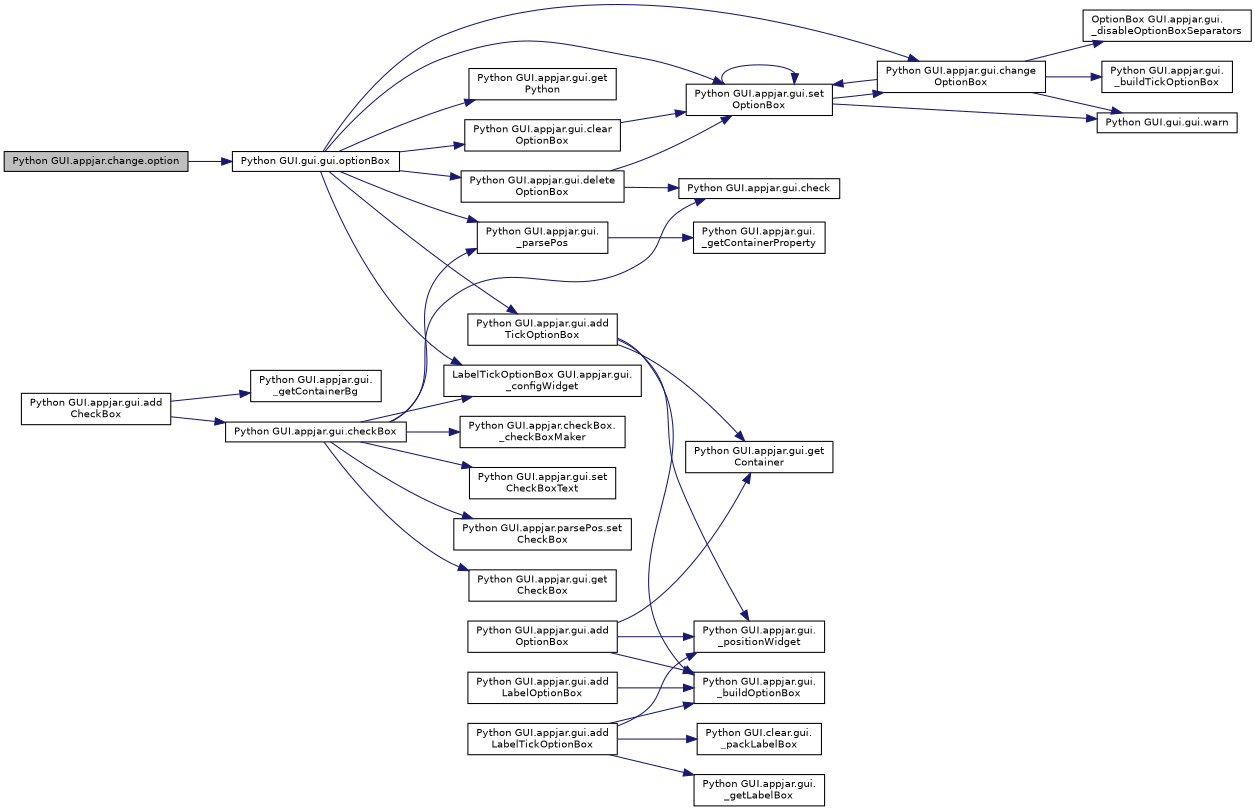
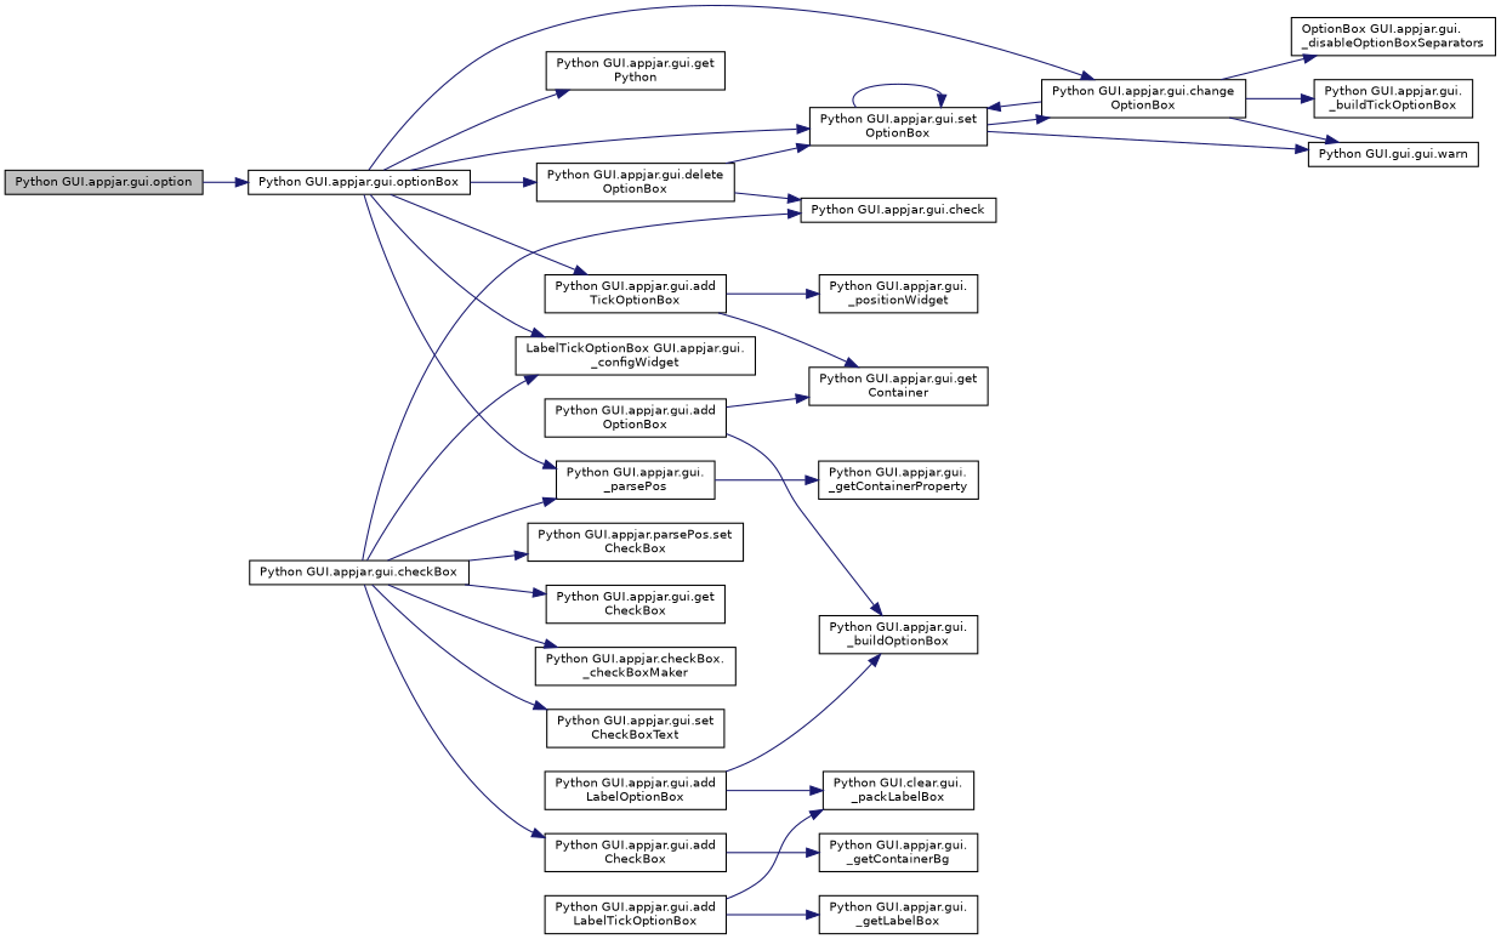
  digraph {
    rankdir=LR
    node [color=black fillcolor=white fontname=Helvetica fontsize=10 shape=record style=filled]
    edge [color=midnightblue fontname=Helvetica fontsize=10 labelfontname=Helvetica labelfontsize=10 style=solid]
-   n1 [fillcolor=grey75 fontcolor=black height=0.2 label="Python GUI.appjar.change.option" width=0.4]
-   n2 [height=0.2 label="Python GUI.gui.gui.optionBox" width=0.4]
+   n1 [fillcolor=grey75 fontcolor=black height=0.2 label="Python GUI.appjar.gui.option" width=0.4]
+   n2 [height=0.2 label="Python GUI.appjar.gui.optionBox" width=0.4]
    n3 [height=0.2 label="Python GUI.appjar.gui.set\lOptionBox" width=0.4]
    n4 [height=0.2 label="Python GUI.appjar.gui.change\lOptionBox" width=0.4]
-   n5 [height=0.2 label="Python GUI.appjar.gui.clear\lOptionBox" width=0.4]
    n6 [height=0.2 label="Python GUI.appjar.gui.delete\lOptionBox" width=0.4]
    n7 [height=0.2 label="Python GUI.appjar.gui.\l_parsePos" width=0.4]
    n8 [height=0.2 label="LabelTickOptionBox GUI.appjar.gui.\l_configWidget" width=0.4]
    n9 [height=0.2 label="Python GUI.appjar.gui.get\lPython" width=0.4]
    n10 [height=0.2 label="Python GUI.appjar.gui.add\lTickOptionBox" width=0.4]
    n11 [height=0.2 label="Python GUI.gui.gui.warn" width=0.4]
    n12 [height=0.2 label="Python GUI.appjar.gui.\l_buildTickOptionBox" width=0.4]
    n13 [height=0.2 label="OptionBox GUI.appjar.gui.\l_disableOptionBoxSeparators" width=0.4]
    n14 [height=0.2 label="Python GUI.appjar.gui.check" width=0.4]
    n15 [height=0.2 label="Python GUI.appjar.gui.\l_getContainerProperty" width=0.4]
    n16 [height=0.2 label="Python GUI.appjar.gui.add\lLabelTickOptionBox" width=0.4]
    n17 [height=0.2 label="Python GUI.appjar.gui.\l_positionWidget" width=0.4]
    n18 [height=0.2 label="Python GUI.appjar.gui.\l_getLabelBox" width=0.4]
    n19 [height=0.2 label="Python GUI.appjar.gui.\l_buildOptionBox" width=0.4]
    n20 [height=0.2 label="Python GUI.clear.gui.\l_packLabelBox" width=0.4]
    n21 [height=0.2 label="Python GUI.appjar.gui.get\lContainer" width=0.4]
    n22 [height=0.2 label="Python GUI.appjar.gui.add\lLabelOptionBox" width=0.4]
    n23 [height=0.2 label="Python GUI.appjar.gui.add\lOptionBox" width=0.4]
    n24 [height=0.2 label="Python GUI.appjar.gui.checkBox" width=0.4]
    n25 [height=0.2 label="Python GUI.appjar.parsePos.set\lCheckBox" width=0.4]
    n26 [height=0.2 label="Python GUI.appjar.gui.get\lCheckBox" width=0.4]
    n27 [height=0.2 label="Python GUI.appjar.checkBox.\l_checkBoxMaker" width=0.4]
    n28 [height=0.2 label="Python GUI.appjar.gui.set\lCheckBoxText" width=0.4]
    n29 [height=0.2 label="Python GUI.appjar.gui.add\lCheckBox" width=0.4]
    n30 [height=0.2 label="Python GUI.appjar.gui.\l_getContainerBg" width=0.4]
    n1 -> n2
    n2 -> n3
    n2 -> n4
-   n2 -> n5
    n2 -> n6
    n2 -> n7
    n2 -> n8
    n2 -> n9
    n2 -> n10
    n3 -> n3
    n3 -> n4
    n3 -> n11
    n4 -> n3
    n4 -> n11
    n4 -> n12
    n4 -> n13
-   n5 -> n3
    n6 -> n3
    n6 -> n14
    n7 -> n15
    n10 -> n17
-   n10 -> n19
    n10 -> n21
-   n16 -> n17
    n16 -> n18
-   n16 -> n19
    n16 -> n20
    n22 -> n19
-   n23 -> n17
+   n22 -> n20
    n23 -> n19
    n23 -> n21
    n24 -> n7
    n24 -> n8
    n24 -> n14
    n24 -> n25
    n24 -> n26
    n24 -> n27
    n24 -> n28
-   n29 -> n24
+   n24 -> n29
    n29 -> n30
  }
